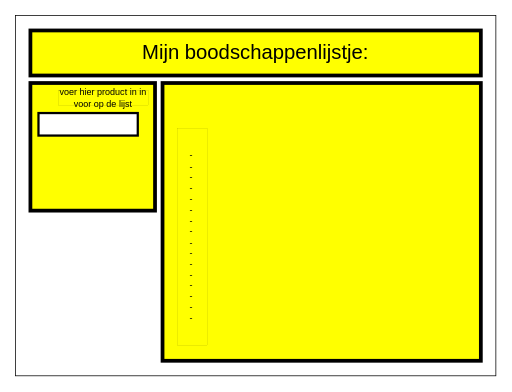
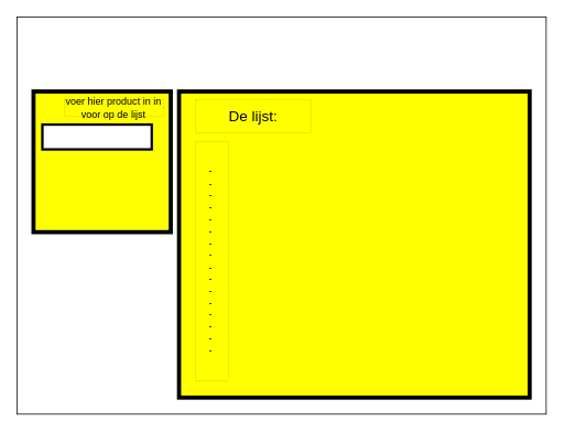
  <mxCell id="0" />
  <mxCell id="1" parent="0" />
  <mxCell id="2" value="" style="rounded=0;whiteSpace=wrap;html=1;fontSize=13;" vertex="1" parent="1"><mxGeometry x="20" y="20" width="640" height="480" as="geometry" /></mxCell>
- <mxCell id="3" value="Mijn boodschappenlijstje:" style="rounded=0;whiteSpace=wrap;html=1;fillColor=#FFFF00;strokeColor=#000000;strokeWidth=5;fontSize=27;" vertex="1" parent="1"><mxGeometry x="40" y="40" width="600" height="60" as="geometry" /></mxCell>
  <mxCell id="4" value="" style="rounded=0;whiteSpace=wrap;html=1;fontSize=27;strokeColor=#000000;strokeWidth=5;fillColor=#FFFF00;" vertex="1" parent="1"><mxGeometry x="40" y="110" width="166" height="170" as="geometry" /></mxCell>
  <mxCell id="5" value="" style="rounded=0;whiteSpace=wrap;html=1;fontSize=27;strokeWidth=3;" vertex="1" parent="1"><mxGeometry x="50.76" y="150" width="132.25" height="30" as="geometry" /></mxCell>
  <mxCell id="6" value="voer hier product in in voor op de lijst" style="rounded=0;whiteSpace=wrap;html=1;fontSize=12;strokeColor=#000000;strokeWidth=0;fillColor=#FFFF00;" vertex="1" parent="1"><mxGeometry x="76.88" y="120" width="120" height="20" as="geometry" /></mxCell>
  <mxCell id="7" value="" style="rounded=0;whiteSpace=wrap;html=1;fontSize=12;strokeColor=#000000;strokeWidth=5;fillColor=#FFFF00;" vertex="1" parent="1"><mxGeometry x="216" y="110" width="424" height="370" as="geometry" /></mxCell>
+ <mxCell id="8" value="De lijst:" style="rounded=0;whiteSpace=wrap;html=1;fontSize=18;strokeColor=#000000;strokeWidth=0;fillColor=#FFFF00;" vertex="1" parent="1"><mxGeometry x="236" y="120" width="140" height="40" as="geometry" /></mxCell>
  <mxCell id="9" value="-&amp;nbsp;&lt;br&gt;-&amp;nbsp;&lt;br&gt;-&amp;nbsp;&lt;br&gt;-&amp;nbsp;&lt;br&gt;-&amp;nbsp;&lt;br&gt;-&amp;nbsp;&lt;br&gt;-&amp;nbsp;&lt;br&gt;-&amp;nbsp;&lt;br&gt;-&amp;nbsp;&lt;br&gt;-&amp;nbsp;&lt;br&gt;-&amp;nbsp;&lt;br&gt;-&amp;nbsp;&lt;br&gt;-&amp;nbsp;&lt;br&gt;-&amp;nbsp;&lt;br&gt;-&amp;nbsp;&lt;br&gt;-&amp;nbsp;&lt;br&gt;" style="rounded=0;whiteSpace=wrap;html=1;fontSize=12;strokeColor=#000000;strokeWidth=0;fillColor=#FFFF00;" vertex="1" parent="1"><mxGeometry x="236" y="170" width="40" height="290" as="geometry" /></mxCell>
